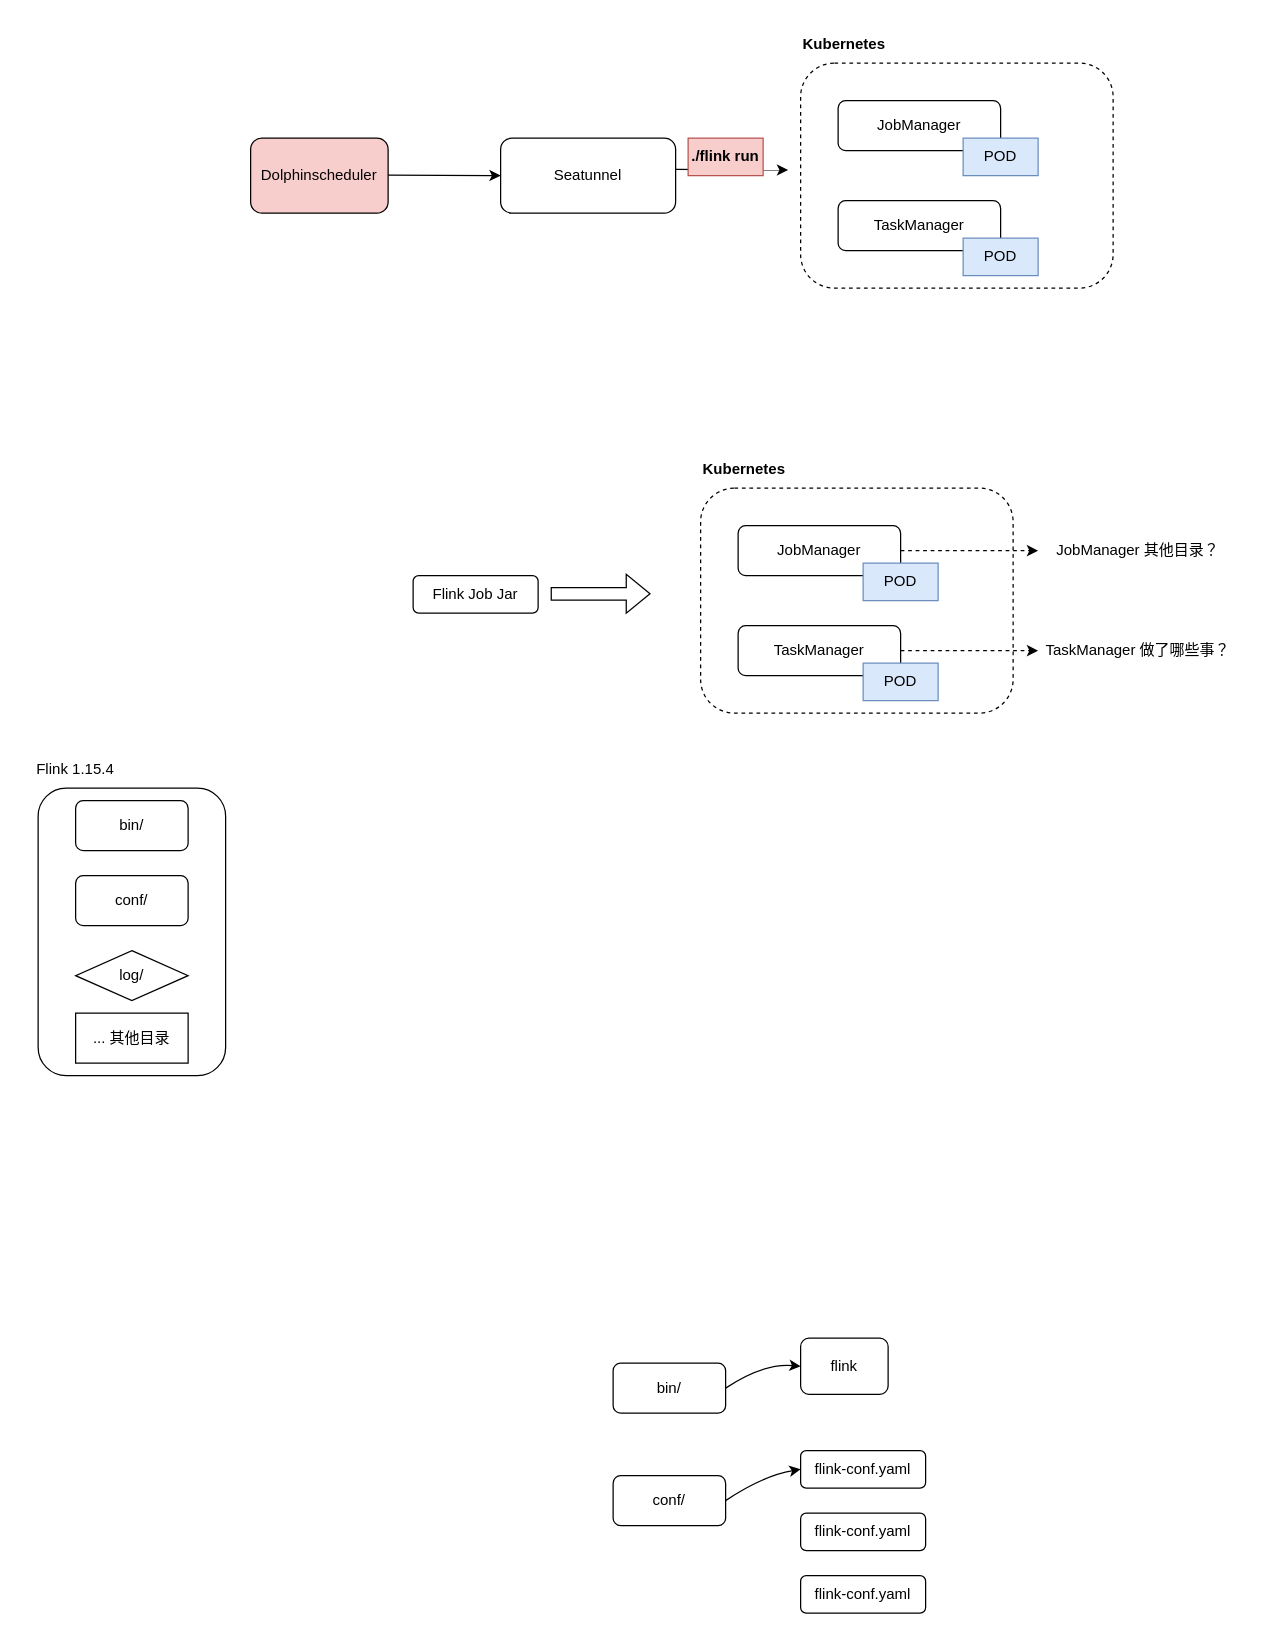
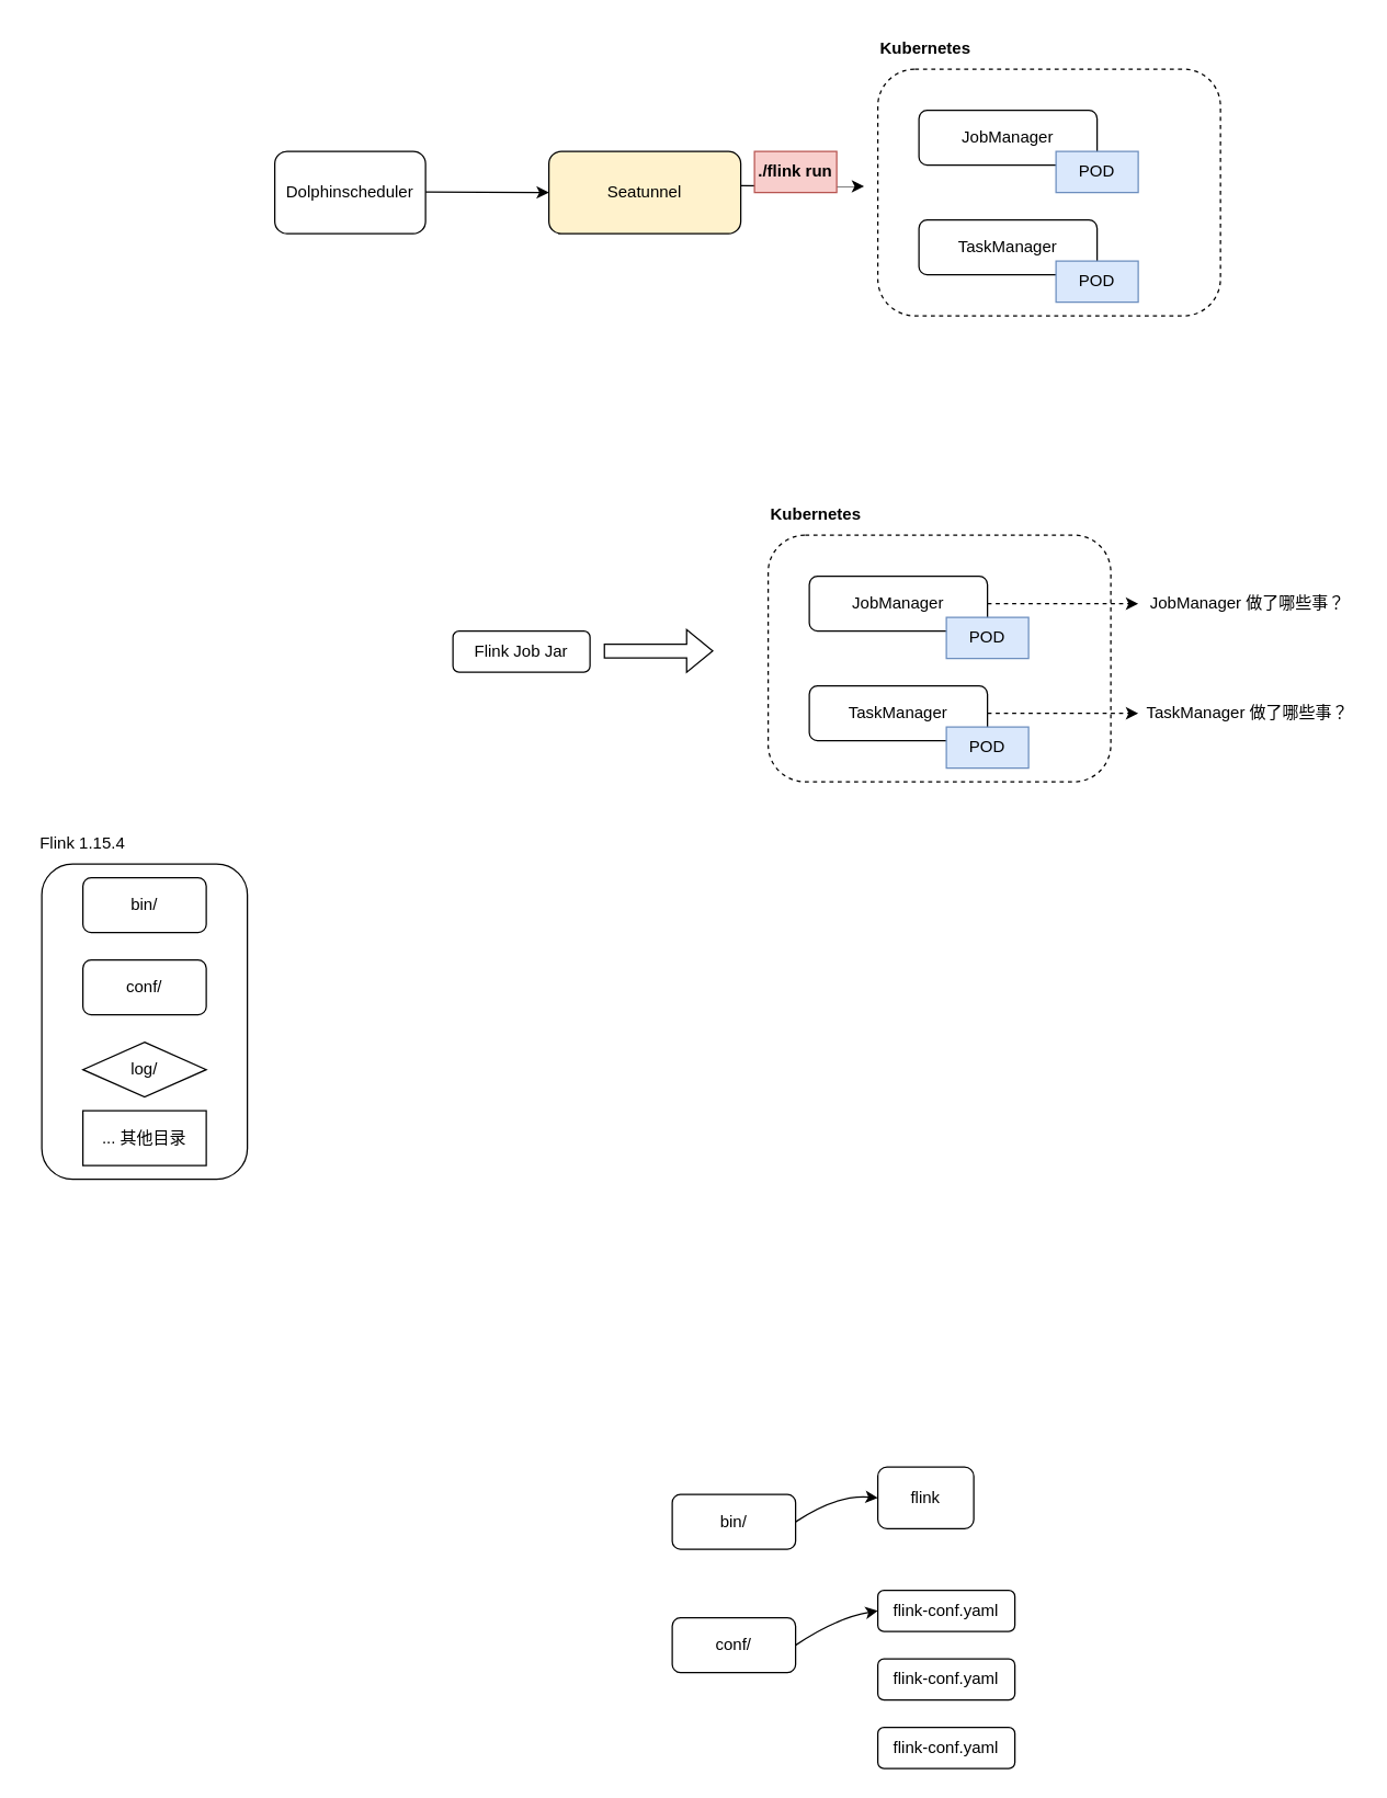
  <mxCell id="0" />
  <mxCell id="1" parent="0" />
  <mxCell id="2" value="" style="rounded=1;whiteSpace=wrap;html=1;" parent="1" vertex="1"><mxGeometry x="30" y="630" width="150" height="230" as="geometry" /></mxCell>
  <mxCell id="3" value="bin/" style="rounded=1;whiteSpace=wrap;html=1;" parent="1" vertex="1"><mxGeometry x="490" y="1090" width="90" height="40" as="geometry" /></mxCell>
  <mxCell id="4" value="conf/" style="rounded=1;whiteSpace=wrap;html=1;" parent="1" vertex="1"><mxGeometry x="490" y="1180" width="90" height="40" as="geometry" /></mxCell>
  <mxCell id="5" value="flink" style="rounded=1;whiteSpace=wrap;html=1;" parent="1" vertex="1"><mxGeometry x="640" y="1070" width="70" height="45" as="geometry" /></mxCell>
  <mxCell id="6" value="" style="curved=1;endArrow=classic;html=1;rounded=0;exitX=1;exitY=0.5;exitDx=0;exitDy=0;entryX=0;entryY=0.5;entryDx=0;entryDy=0;" parent="1" source="3" target="5" edge="1"><mxGeometry width="50" height="50" relative="1" as="geometry"><mxPoint x="660" y="1220" as="sourcePoint" /><mxPoint x="710" y="1170" as="targetPoint" /><Array as="points"><mxPoint x="610" y="1090" /></Array></mxGeometry></mxCell>
  <mxCell id="7" value="flink-conf.yaml" style="rounded=1;whiteSpace=wrap;html=1;" parent="1" vertex="1"><mxGeometry x="640" y="1160" width="100" height="30" as="geometry" /></mxCell>
  <mxCell id="8" value="" style="curved=1;endArrow=classic;html=1;rounded=0;exitX=1;exitY=0.5;exitDx=0;exitDy=0;entryX=0;entryY=0.5;entryDx=0;entryDy=0;" parent="1" target="7" edge="1"><mxGeometry width="50" height="50" relative="1" as="geometry"><mxPoint x="580" y="1200" as="sourcePoint" /><mxPoint x="640" y="1185" as="targetPoint" /><Array as="points"><mxPoint x="610" y="1180" /></Array></mxGeometry></mxCell>
  <mxCell id="9" value="flink-conf.yaml" style="rounded=1;whiteSpace=wrap;html=1;" parent="1" vertex="1"><mxGeometry x="640" y="1210" width="100" height="30" as="geometry" /></mxCell>
  <mxCell id="10" value="flink-conf.yaml" style="rounded=1;whiteSpace=wrap;html=1;" parent="1" vertex="1"><mxGeometry x="640" y="1260" width="100" height="30" as="geometry" /></mxCell>
  <mxCell id="11" value="bin/" style="rounded=1;whiteSpace=wrap;html=1;" parent="1" vertex="1"><mxGeometry x="60" y="640" width="90" height="40" as="geometry" /></mxCell>
  <mxCell id="12" value="conf/" style="rounded=1;whiteSpace=wrap;html=1;" parent="1" vertex="1"><mxGeometry x="60" y="700" width="90" height="40" as="geometry" /></mxCell>
  <mxCell id="13" value="log/" style="rhombus;whiteSpace=wrap;html=1;" parent="1" vertex="1"><mxGeometry x="60" y="760" width="90" height="40" as="geometry" /></mxCell>
  <mxCell id="14" value="Flink 1.15.4" style="text;html=1;align=center;verticalAlign=middle;whiteSpace=wrap;rounded=0;" parent="1" vertex="1"><mxGeometry x="20" y="600" width="80" height="30" as="geometry" /></mxCell>
  <mxCell id="15" value="... 其他目录" style="whiteSpace=wrap;html=1;rounded=0;" parent="1" vertex="1"><mxGeometry x="60" y="810" width="90" height="40" as="geometry" /></mxCell>
  <mxCell id="16" value="" style="rounded=1;whiteSpace=wrap;html=1;fillColor=none;dashed=1;" vertex="1" parent="1"><mxGeometry x="560" y="390" width="250" height="180" as="geometry" /></mxCell>
  <mxCell id="17" style="edgeStyle=orthogonalEdgeStyle;rounded=0;orthogonalLoop=1;jettySize=auto;html=1;dashed=1;" edge="1" parent="1" source="18" target="26"><mxGeometry relative="1" as="geometry" /></mxCell>
  <mxCell id="18" value="JobManager" style="rounded=1;whiteSpace=wrap;html=1;" vertex="1" parent="1"><mxGeometry x="590" y="420" width="130" height="40" as="geometry" /></mxCell>
  <mxCell id="19" style="edgeStyle=orthogonalEdgeStyle;rounded=0;orthogonalLoop=1;jettySize=auto;html=1;dashed=1;" edge="1" parent="1" source="20" target="27"><mxGeometry relative="1" as="geometry" /></mxCell>
  <mxCell id="20" value="TaskManager" style="rounded=1;whiteSpace=wrap;html=1;" vertex="1" parent="1"><mxGeometry x="590" y="500" width="130" height="40" as="geometry" /></mxCell>
  <mxCell id="21" value="" style="shape=flexArrow;endArrow=classic;html=1;rounded=0;" edge="1" parent="1"><mxGeometry width="50" height="50" relative="1" as="geometry"><mxPoint x="440" y="474.5" as="sourcePoint" /><mxPoint x="520" y="474.5" as="targetPoint" /></mxGeometry></mxCell>
  <mxCell id="22" value="Kubernetes" style="text;html=1;align=center;verticalAlign=middle;whiteSpace=wrap;rounded=0;fontStyle=1" vertex="1" parent="1"><mxGeometry x="550" y="360" width="90" height="30" as="geometry" /></mxCell>
  <mxCell id="23" value="POD" style="text;html=1;align=center;verticalAlign=middle;whiteSpace=wrap;rounded=0;fillColor=#dae8fc;strokeColor=#6c8ebf;" vertex="1" parent="1"><mxGeometry x="690" y="450" width="60" height="30" as="geometry" /></mxCell>
  <mxCell id="24" value="POD" style="text;html=1;align=center;verticalAlign=middle;whiteSpace=wrap;rounded=0;fillColor=#dae8fc;strokeColor=#6c8ebf;" vertex="1" parent="1"><mxGeometry x="690" y="530" width="60" height="30" as="geometry" /></mxCell>
  <mxCell id="25" value="Flink Job Jar" style="rounded=1;whiteSpace=wrap;html=1;" vertex="1" parent="1"><mxGeometry x="330" y="460" width="100" height="30" as="geometry" /></mxCell>
- <mxCell id="26" value="JobManager 其他目录？" style="text;html=1;align=center;verticalAlign=middle;whiteSpace=wrap;rounded=0;" vertex="1" parent="1"><mxGeometry x="830" y="425" width="160" height="30" as="geometry" /></mxCell>
+ <mxCell id="26" value="JobManager 做了哪些事？" style="text;html=1;align=center;verticalAlign=middle;whiteSpace=wrap;rounded=0;" vertex="1" parent="1"><mxGeometry x="830" y="425" width="160" height="30" as="geometry" /></mxCell>
  <mxCell id="27" value="TaskManager 做了哪些事？" style="text;html=1;align=center;verticalAlign=middle;whiteSpace=wrap;rounded=0;" vertex="1" parent="1"><mxGeometry x="830" y="505" width="160" height="30" as="geometry" /></mxCell>
- <mxCell id="28" value="Dolphinscheduler" style="rounded=1;whiteSpace=wrap;html=1;fillColor=#f8cecc;" vertex="1" parent="1"><mxGeometry x="200" y="110" width="110" height="60" as="geometry" /></mxCell>
- <mxCell id="29" value="Seatunnel" style="rounded=1;whiteSpace=wrap;html=1;" vertex="1" parent="1"><mxGeometry x="400" y="110" width="140" height="60" as="geometry" /></mxCell>
+ <mxCell id="28" value="Dolphinscheduler" style="rounded=1;whiteSpace=wrap;html=1;" vertex="1" parent="1"><mxGeometry x="200" y="110" width="110" height="60" as="geometry" /></mxCell>
+ <mxCell id="29" value="Seatunnel" style="rounded=1;whiteSpace=wrap;html=1;fillColor=#fff2cc;" vertex="1" parent="1"><mxGeometry x="400" y="110" width="140" height="60" as="geometry" /></mxCell>
  <mxCell id="30" value="" style="endArrow=classic;html=1;rounded=0;entryX=0;entryY=0.5;entryDx=0;entryDy=0;" edge="1" parent="1" target="29"><mxGeometry width="50" height="50" relative="1" as="geometry"><mxPoint x="310" y="139.5" as="sourcePoint" /><mxPoint x="390" y="139.5" as="targetPoint" /></mxGeometry></mxCell>
  <mxCell id="31" value="" style="rounded=1;whiteSpace=wrap;html=1;fillColor=none;dashed=1;" vertex="1" parent="1"><mxGeometry x="640" y="50" width="250" height="180" as="geometry" /></mxCell>
  <mxCell id="32" value="JobManager" style="rounded=1;whiteSpace=wrap;html=1;" vertex="1" parent="1"><mxGeometry x="670" y="80" width="130" height="40" as="geometry" /></mxCell>
  <mxCell id="33" value="TaskManager" style="rounded=1;whiteSpace=wrap;html=1;" vertex="1" parent="1"><mxGeometry x="670" y="160" width="130" height="40" as="geometry" /></mxCell>
  <mxCell id="34" value="Kubernetes" style="text;html=1;align=center;verticalAlign=middle;whiteSpace=wrap;rounded=0;fontStyle=1" vertex="1" parent="1"><mxGeometry x="630" y="20" width="90" height="30" as="geometry" /></mxCell>
  <mxCell id="35" value="POD" style="text;html=1;align=center;verticalAlign=middle;whiteSpace=wrap;rounded=0;fillColor=#dae8fc;strokeColor=#6c8ebf;" vertex="1" parent="1"><mxGeometry x="770" y="110" width="60" height="30" as="geometry" /></mxCell>
  <mxCell id="36" value="POD" style="text;html=1;align=center;verticalAlign=middle;whiteSpace=wrap;rounded=0;fillColor=#dae8fc;strokeColor=#6c8ebf;" vertex="1" parent="1"><mxGeometry x="770" y="190" width="60" height="30" as="geometry" /></mxCell>
  <mxCell id="37" value="" style="endArrow=classic;html=1;rounded=0;entryX=0;entryY=0.5;entryDx=0;entryDy=0;" edge="1" parent="1"><mxGeometry width="50" height="50" relative="1" as="geometry"><mxPoint x="540" y="135" as="sourcePoint" /><mxPoint x="630" y="135.5" as="targetPoint" /></mxGeometry></mxCell>
  <mxCell id="38" value="./flink run" style="text;html=1;align=center;verticalAlign=middle;whiteSpace=wrap;rounded=0;fontStyle=1;fillColor=#f8cecc;strokeColor=#b85450;" vertex="1" parent="1"><mxGeometry x="550" y="110" width="60" height="30" as="geometry" /></mxCell>
